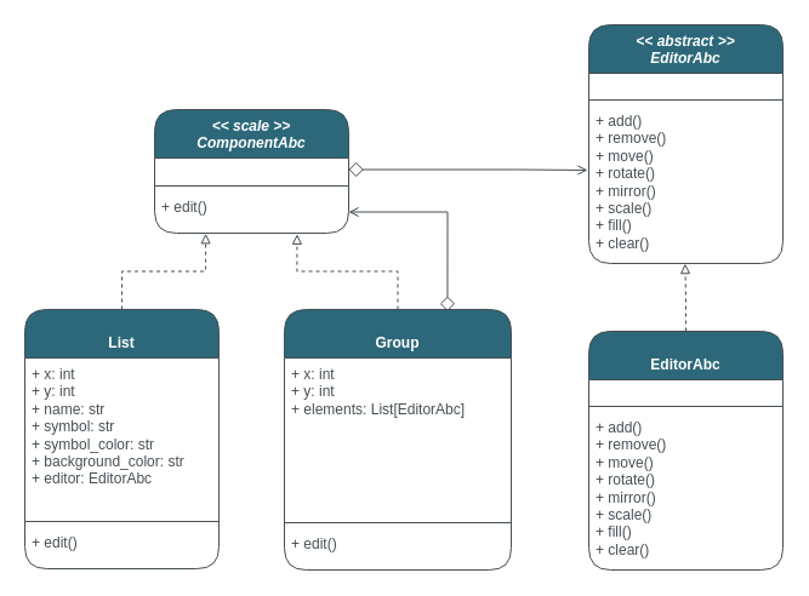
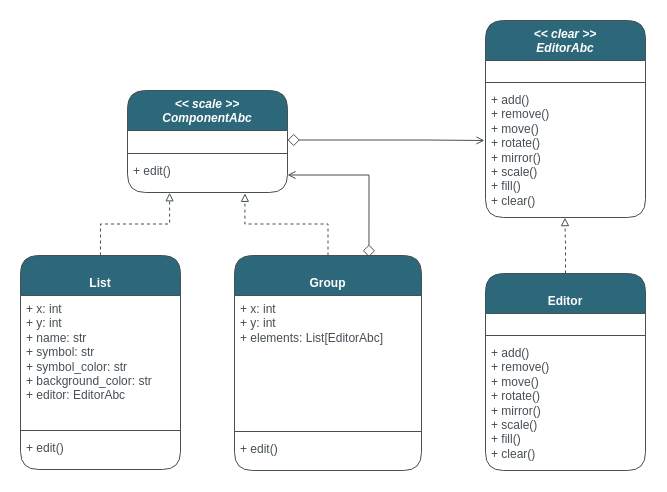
  <mxCell id="0" />
  <mxCell id="1" parent="0" />
- <mxCell id="2" value="&lt;i&gt;&amp;lt;&amp;lt; abstract &amp;gt;&amp;gt;&lt;br&gt;EditorAbc&lt;/i&gt;" style="swimlane;fontStyle=1;align=center;verticalAlign=top;childLayout=stackLayout;horizontal=1;startSize=40;horizontalStack=0;resizeParent=1;resizeParentMax=0;resizeLast=0;collapsible=1;marginBottom=0;whiteSpace=wrap;html=1;strokeColor=#464F55;fontColor=#FFFFFF;fillColor=#2C6879;rounded=1;labelBackgroundColor=none;" parent="1" vertex="1"><mxGeometry x="485" y="20" width="160" height="197" as="geometry"><mxRectangle x="330" y="270" width="120" height="40" as="alternateBounds" /></mxGeometry></mxCell>
+ <mxCell id="2" value="&lt;i&gt;&amp;lt;&amp;lt; clear &amp;gt;&amp;gt;&lt;br&gt;EditorAbc&lt;/i&gt;" style="swimlane;fontStyle=1;align=center;verticalAlign=top;childLayout=stackLayout;horizontal=1;startSize=40;horizontalStack=0;resizeParent=1;resizeParentMax=0;resizeLast=0;collapsible=1;marginBottom=0;whiteSpace=wrap;html=1;strokeColor=#464F55;fontColor=#FFFFFF;fillColor=#2C6879;rounded=1;labelBackgroundColor=none;" parent="1" vertex="1"><mxGeometry x="485" y="20" width="160" height="197" as="geometry"><mxRectangle x="330" y="270" width="120" height="40" as="alternateBounds" /></mxGeometry></mxCell>
  <mxCell id="3" value="&amp;nbsp;" style="text;strokeColor=none;fillColor=none;align=left;verticalAlign=top;spacingLeft=4;spacingRight=4;overflow=hidden;rotatable=0;points=[[0,0.5],[1,0.5]];portConstraint=eastwest;whiteSpace=wrap;html=1;fontColor=#464F55;rounded=1;labelBackgroundColor=none;" parent="2" vertex="1"><mxGeometry y="40" width="160" height="18" as="geometry" /></mxCell>
  <mxCell id="4" value="" style="line;strokeWidth=1;fillColor=none;align=left;verticalAlign=middle;spacingTop=-1;spacingLeft=3;spacingRight=3;rotatable=0;labelPosition=right;points=[];portConstraint=eastwest;strokeColor=#464F55;fontColor=#1A1A1A;rounded=1;labelBackgroundColor=none;" parent="2" vertex="1"><mxGeometry y="58" width="160" height="8" as="geometry" /></mxCell>
  <mxCell id="5" value="+ add()&lt;br&gt;+ remove()&lt;br&gt;+ move()&lt;br&gt;+ rotate()&lt;br&gt;+ mirror()&lt;br&gt;+ scale()&lt;br&gt;+ fill()&lt;br&gt;+ clear()" style="text;strokeColor=none;fillColor=none;align=left;verticalAlign=top;spacingLeft=4;spacingRight=4;overflow=hidden;rotatable=0;points=[[0,0.5],[1,0.5]];portConstraint=eastwest;whiteSpace=wrap;html=1;fontColor=#464F55;rounded=1;labelBackgroundColor=none;" parent="2" vertex="1"><mxGeometry y="66" width="160" height="131" as="geometry" /></mxCell>
  <mxCell id="6" style="edgeStyle=orthogonalEdgeStyle;rounded=0;orthogonalLoop=1;jettySize=auto;html=1;entryX=0.734;entryY=1.024;entryDx=0;entryDy=0;entryPerimeter=0;endArrow=block;endFill=0;dashed=1;strokeColor=#464F55;" edge="1" parent="1" source="7" target="25"><mxGeometry relative="1" as="geometry"><mxPoint x="243.857" y="214.857" as="targetPoint" /></mxGeometry></mxCell>
  <mxCell id="7" value="&lt;br&gt;Group&lt;br&gt;" style="swimlane;fontStyle=1;align=center;verticalAlign=top;childLayout=stackLayout;horizontal=1;startSize=40;horizontalStack=0;resizeParent=1;resizeParentMax=0;resizeLast=0;collapsible=1;marginBottom=0;whiteSpace=wrap;html=1;strokeColor=#464F55;fontColor=#FFFFFF;fillColor=#2C6879;rounded=1;labelBackgroundColor=none;" parent="1" vertex="1"><mxGeometry x="234" y="255" width="187" height="215" as="geometry"><mxRectangle x="299" y="276" width="120" height="40" as="alternateBounds" /></mxGeometry></mxCell>
  <mxCell id="8" value="+ x: int&lt;br style=&quot;border-color: var(--border-color);&quot;&gt;+ y: int&lt;br&gt;+ elements: List[EditorAbc]" style="text;strokeColor=none;fillColor=none;align=left;verticalAlign=top;spacingLeft=4;spacingRight=4;overflow=hidden;rotatable=0;points=[[0,0.5],[1,0.5]];portConstraint=eastwest;whiteSpace=wrap;html=1;fontColor=#464F55;rounded=1;labelBackgroundColor=none;" parent="7" vertex="1"><mxGeometry y="40" width="187" height="132" as="geometry" /></mxCell>
  <mxCell id="9" value="" style="line;strokeWidth=1;fillColor=none;align=left;verticalAlign=middle;spacingTop=-1;spacingLeft=3;spacingRight=3;rotatable=0;labelPosition=right;points=[];portConstraint=eastwest;strokeColor=#464F55;fontColor=#1A1A1A;rounded=1;labelBackgroundColor=none;" parent="7" vertex="1"><mxGeometry y="172" width="187" height="8" as="geometry" /></mxCell>
  <mxCell id="10" value="+ edit()" style="text;strokeColor=none;fillColor=none;align=left;verticalAlign=top;spacingLeft=4;spacingRight=4;overflow=hidden;rotatable=0;points=[[0,0.5],[1,0.5]];portConstraint=eastwest;whiteSpace=wrap;html=1;fontColor=#464F55;rounded=1;labelBackgroundColor=none;" parent="7" vertex="1"><mxGeometry y="180" width="187" height="35" as="geometry" /></mxCell>
  <mxCell id="11" style="edgeStyle=orthogonalEdgeStyle;rounded=0;orthogonalLoop=1;jettySize=auto;html=1;entryX=0.496;entryY=1.001;entryDx=0;entryDy=0;entryPerimeter=0;endArrow=block;endFill=0;dashed=1;strokeColor=#464F55;" edge="1" parent="1" source="12" target="5"><mxGeometry relative="1" as="geometry" /></mxCell>
- <mxCell id="12" value="&lt;br&gt;EditorAbc" style="swimlane;fontStyle=1;align=center;verticalAlign=top;childLayout=stackLayout;horizontal=1;startSize=40;horizontalStack=0;resizeParent=1;resizeParentMax=0;resizeLast=0;collapsible=1;marginBottom=0;whiteSpace=wrap;html=1;strokeColor=#464F55;fontColor=#FFFFFF;fillColor=#2C6879;rounded=1;labelBackgroundColor=none;" vertex="1" parent="1"><mxGeometry x="485" y="273" width="160" height="197" as="geometry"><mxRectangle x="330" y="270" width="120" height="40" as="alternateBounds" /></mxGeometry></mxCell>
+ <mxCell id="12" value="&lt;br&gt;Editor" style="swimlane;fontStyle=1;align=center;verticalAlign=top;childLayout=stackLayout;horizontal=1;startSize=40;horizontalStack=0;resizeParent=1;resizeParentMax=0;resizeLast=0;collapsible=1;marginBottom=0;whiteSpace=wrap;html=1;strokeColor=#464F55;fontColor=#FFFFFF;fillColor=#2C6879;rounded=1;labelBackgroundColor=none;" vertex="1" parent="1"><mxGeometry x="485" y="273" width="160" height="197" as="geometry"><mxRectangle x="330" y="270" width="120" height="40" as="alternateBounds" /></mxGeometry></mxCell>
  <mxCell id="13" value="&amp;nbsp;" style="text;strokeColor=none;fillColor=none;align=left;verticalAlign=top;spacingLeft=4;spacingRight=4;overflow=hidden;rotatable=0;points=[[0,0.5],[1,0.5]];portConstraint=eastwest;whiteSpace=wrap;html=1;fontColor=#464F55;rounded=1;labelBackgroundColor=none;" vertex="1" parent="12"><mxGeometry y="40" width="160" height="18" as="geometry" /></mxCell>
  <mxCell id="14" value="" style="line;strokeWidth=1;fillColor=none;align=left;verticalAlign=middle;spacingTop=-1;spacingLeft=3;spacingRight=3;rotatable=0;labelPosition=right;points=[];portConstraint=eastwest;strokeColor=#464F55;fontColor=#1A1A1A;rounded=1;labelBackgroundColor=none;" vertex="1" parent="12"><mxGeometry y="58" width="160" height="8" as="geometry" /></mxCell>
  <mxCell id="15" value="+ add()&lt;br&gt;+ remove()&lt;br&gt;+ move()&lt;br&gt;+ rotate()&lt;br&gt;+ mirror()&lt;br&gt;+ scale()&lt;br&gt;+ fill()&lt;br&gt;+ clear()" style="text;strokeColor=none;fillColor=none;align=left;verticalAlign=top;spacingLeft=4;spacingRight=4;overflow=hidden;rotatable=0;points=[[0,0.5],[1,0.5]];portConstraint=eastwest;whiteSpace=wrap;html=1;fontColor=#464F55;rounded=1;labelBackgroundColor=none;" vertex="1" parent="12"><mxGeometry y="66" width="160" height="131" as="geometry" /></mxCell>
  <mxCell id="16" style="edgeStyle=orthogonalEdgeStyle;rounded=0;orthogonalLoop=1;jettySize=auto;html=1;endArrow=open;endFill=0;startArrow=diamond;startFill=0;endSize=6;startSize=10;strokeColor=#464F55;exitX=1;exitY=0.5;exitDx=0;exitDy=0;" edge="1" parent="1" source="23"><mxGeometry relative="1" as="geometry"><mxPoint x="484" y="140" as="targetPoint" /><Array as="points"><mxPoint x="426" y="139" /></Array></mxGeometry></mxCell>
  <mxCell id="17" style="edgeStyle=orthogonalEdgeStyle;rounded=0;orthogonalLoop=1;jettySize=auto;html=1;entryX=0.263;entryY=1.008;entryDx=0;entryDy=0;entryPerimeter=0;endArrow=block;endFill=0;dashed=1;strokeColor=#464F55;" edge="1" parent="1" source="18" target="25"><mxGeometry relative="1" as="geometry"><mxPoint x="171" y="217.714" as="targetPoint" /></mxGeometry></mxCell>
  <mxCell id="18" value="&lt;br&gt;List" style="swimlane;fontStyle=1;align=center;verticalAlign=top;childLayout=stackLayout;horizontal=1;startSize=40;horizontalStack=0;resizeParent=1;resizeParentMax=0;resizeLast=0;collapsible=1;marginBottom=0;whiteSpace=wrap;html=1;strokeColor=#464F55;fontColor=#FFFFFF;fillColor=#2C6879;rounded=1;labelBackgroundColor=none;" vertex="1" parent="1"><mxGeometry x="20" y="255" width="160" height="214" as="geometry"><mxRectangle x="299" y="276" width="120" height="40" as="alternateBounds" /></mxGeometry></mxCell>
  <mxCell id="19" value="+ x: int&lt;br&gt;+ y: int&lt;br&gt;+ name: str&lt;br&gt;+ symbol: str&lt;br&gt;+ symbol_color: str&lt;br&gt;+ background_color: str&lt;br&gt;+ editor: EditorAbc" style="text;strokeColor=none;fillColor=none;align=left;verticalAlign=top;spacingLeft=4;spacingRight=4;overflow=hidden;rotatable=0;points=[[0,0.5],[1,0.5]];portConstraint=eastwest;whiteSpace=wrap;html=1;fontColor=#464F55;rounded=1;labelBackgroundColor=none;" vertex="1" parent="18"><mxGeometry y="40" width="160" height="131" as="geometry" /></mxCell>
  <mxCell id="20" value="" style="line;strokeWidth=1;fillColor=none;align=left;verticalAlign=middle;spacingTop=-1;spacingLeft=3;spacingRight=3;rotatable=0;labelPosition=right;points=[];portConstraint=eastwest;strokeColor=#464F55;fontColor=#1A1A1A;rounded=1;labelBackgroundColor=none;" vertex="1" parent="18"><mxGeometry y="171" width="160" height="8" as="geometry" /></mxCell>
  <mxCell id="21" value="+ edit()" style="text;strokeColor=none;fillColor=none;align=left;verticalAlign=top;spacingLeft=4;spacingRight=4;overflow=hidden;rotatable=0;points=[[0,0.5],[1,0.5]];portConstraint=eastwest;whiteSpace=wrap;html=1;fontColor=#464F55;rounded=1;labelBackgroundColor=none;" vertex="1" parent="18"><mxGeometry y="179" width="160" height="35" as="geometry" /></mxCell>
  <mxCell id="22" value="&lt;i&gt;&amp;lt;&amp;lt; scale &amp;gt;&amp;gt;&lt;br style=&quot;border-color: var(--border-color);&quot;&gt;ComponentAbc&lt;/i&gt;" style="swimlane;fontStyle=1;align=center;verticalAlign=top;childLayout=stackLayout;horizontal=1;startSize=40;horizontalStack=0;resizeParent=1;resizeParentMax=0;resizeLast=0;collapsible=1;marginBottom=0;whiteSpace=wrap;html=1;strokeColor=#464F55;fontColor=#FFFFFF;fillColor=#2C6879;rounded=1;labelBackgroundColor=none;" vertex="1" parent="1"><mxGeometry x="127" y="90" width="160" height="102" as="geometry"><mxRectangle x="299" y="276" width="120" height="40" as="alternateBounds" /></mxGeometry></mxCell>
  <mxCell id="23" value="&amp;nbsp;" style="text;strokeColor=none;fillColor=none;align=left;verticalAlign=top;spacingLeft=4;spacingRight=4;overflow=hidden;rotatable=0;points=[[0,0.5],[1,0.5]];portConstraint=eastwest;whiteSpace=wrap;html=1;fontColor=#464F55;rounded=1;labelBackgroundColor=none;" vertex="1" parent="22"><mxGeometry y="40" width="160" height="19" as="geometry" /></mxCell>
  <mxCell id="24" value="" style="line;strokeWidth=1;fillColor=none;align=left;verticalAlign=middle;spacingTop=-1;spacingLeft=3;spacingRight=3;rotatable=0;labelPosition=right;points=[];portConstraint=eastwest;strokeColor=#464F55;fontColor=#1A1A1A;rounded=1;labelBackgroundColor=none;" vertex="1" parent="22"><mxGeometry y="59" width="160" height="8" as="geometry" /></mxCell>
  <mxCell id="25" value="+ edit()" style="text;strokeColor=none;fillColor=none;align=left;verticalAlign=top;spacingLeft=4;spacingRight=4;overflow=hidden;rotatable=0;points=[[0,0.5],[1,0.5]];portConstraint=eastwest;whiteSpace=wrap;html=1;fontColor=#464F55;rounded=1;labelBackgroundColor=none;" vertex="1" parent="22"><mxGeometry y="67" width="160" height="35" as="geometry" /></mxCell>
  <mxCell id="26" style="edgeStyle=orthogonalEdgeStyle;rounded=0;orthogonalLoop=1;jettySize=auto;html=1;entryX=0.719;entryY=0.007;entryDx=0;entryDy=0;entryPerimeter=0;endArrow=diamond;endFill=0;startSize=6;endSize=10;startArrow=open;startFill=0;strokeColor=#464F55;" edge="1" parent="1" source="25" target="7"><mxGeometry relative="1" as="geometry" /></mxCell>
